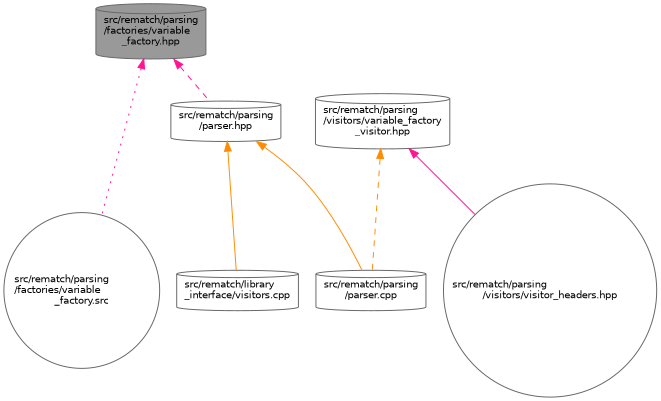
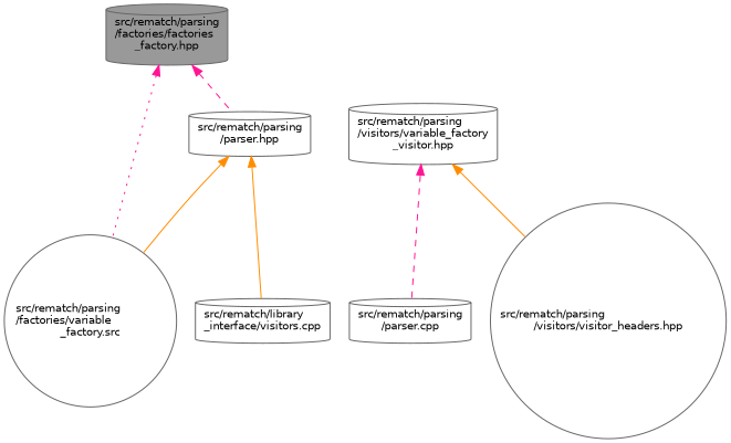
  digraph {
    node [color=grey40 fillcolor=white fontname=Helvetica fontsize=10 shape=cylinder style=filled]
    edge [color=deeppink dir=back fontname=Helvetica fontsize=10 labelfontname=Helvetica labelfontsize=10 style=solid]
-   n1 [color=gray40 fillcolor=grey60 fontcolor=black height=0.2 label="src/rematch/parsing\l/factories/variable\l_factory.hpp" width=0.4]
+   n1 [color=gray40 fillcolor=grey60 fontcolor=black height=0.2 label="src/rematch/parsing\l/factories/factories\l_factory.hpp" width=0.4]
    n2 [height=0.2 label="src/rematch/parsing\l/factories/variable\l_factory.src" shape=circle width=0.4]
    n3 [height=0.2 label="src/rematch/parsing\l/parser.hpp" width=0.4]
    n4 [height=0.2 label="src/rematch/library\l_interface/visitors.cpp" width=0.4]
    n5 [height=0.2 label="src/rematch/parsing\l/parser.cpp" width=0.4]
    n6 [height=0.2 label="src/rematch/parsing\l/visitors/variable_factory\l_visitor.hpp" width=0.4]
    n7 [height=0.2 label="src/rematch/parsing\l/visitors/visitor_headers.hpp" shape=circle width=0.4]
    n1 -> n2 [style=dotted]
    n1 -> n3 [style=dashed]
    n3 -> n4 [color=darkorange]
-   n3 -> n5 [color=darkorange]
-   n6 -> n5 [color=darkorange style=dashed]
-   n6 -> n7
+   n3 -> n2 [color=darkorange]
+   n6 -> n5 [style=dashed]
+   n6 -> n7 [color=darkorange]
  }
